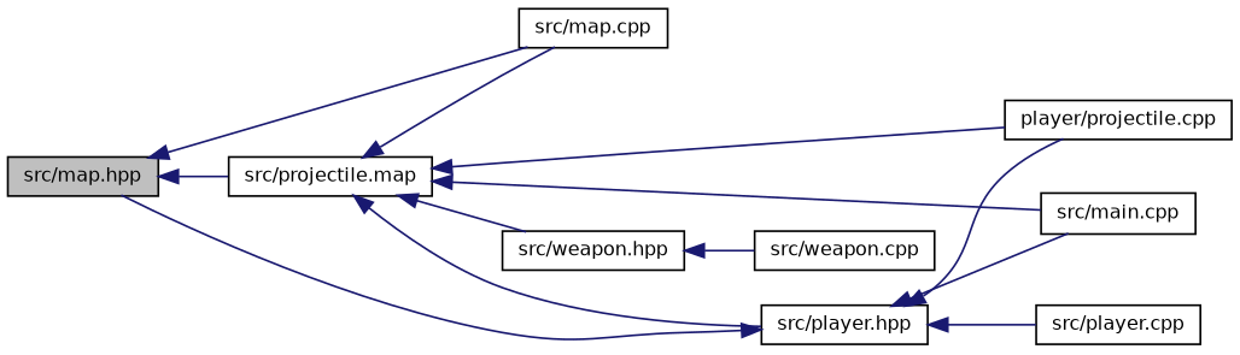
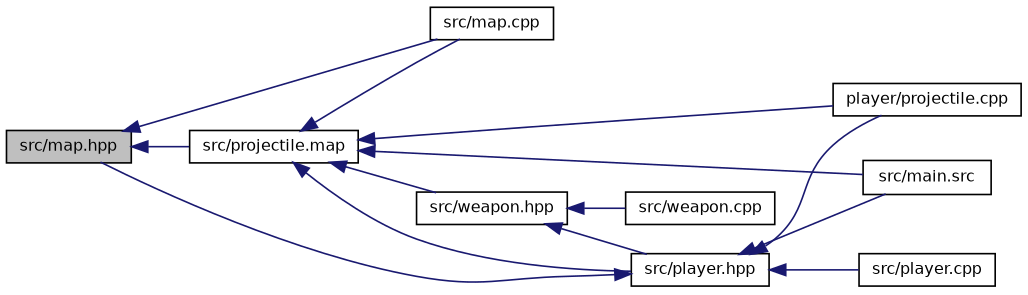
  digraph {
    rankdir=LR
    node [color=black fillcolor=white fontname=Helvetica fontsize=10 shape=record style=filled]
    edge [color=midnightblue dir=back fontname=Helvetica fontsize=10 labelfontname=Helvetica labelfontsize=10 style=solid]
    n1 [fillcolor=grey75 fontcolor=black height=0.2 label="src/map.hpp" width=0.4]
    n2 [height=0.2 label="src/projectile.map" width=0.4]
    n3 [height=0.2 label="src/map.cpp" width=0.4]
    n4 [height=0.2 label="src/player.hpp" width=0.4]
-   n5 [height=0.2 label="src/main.cpp" width=0.4]
+   n5 [height=0.2 label="src/main.src" width=0.4]
    n6 [height=0.2 label="player/projectile.cpp" width=0.4]
    n7 [height=0.2 label="src/weapon.hpp" width=0.4]
    n8 [height=0.2 label="src/player.cpp" width=0.4]
    n9 [height=0.2 label="src/weapon.cpp" width=0.4]
    n1 -> n2
    n1 -> n3
    n2 -> n3
    n2 -> n4
    n2 -> n5
    n2 -> n6
    n2 -> n7
    n4 -> n1
    n4 -> n5
    n4 -> n6
    n4 -> n8
+   n7 -> n4
    n7 -> n9
  }
